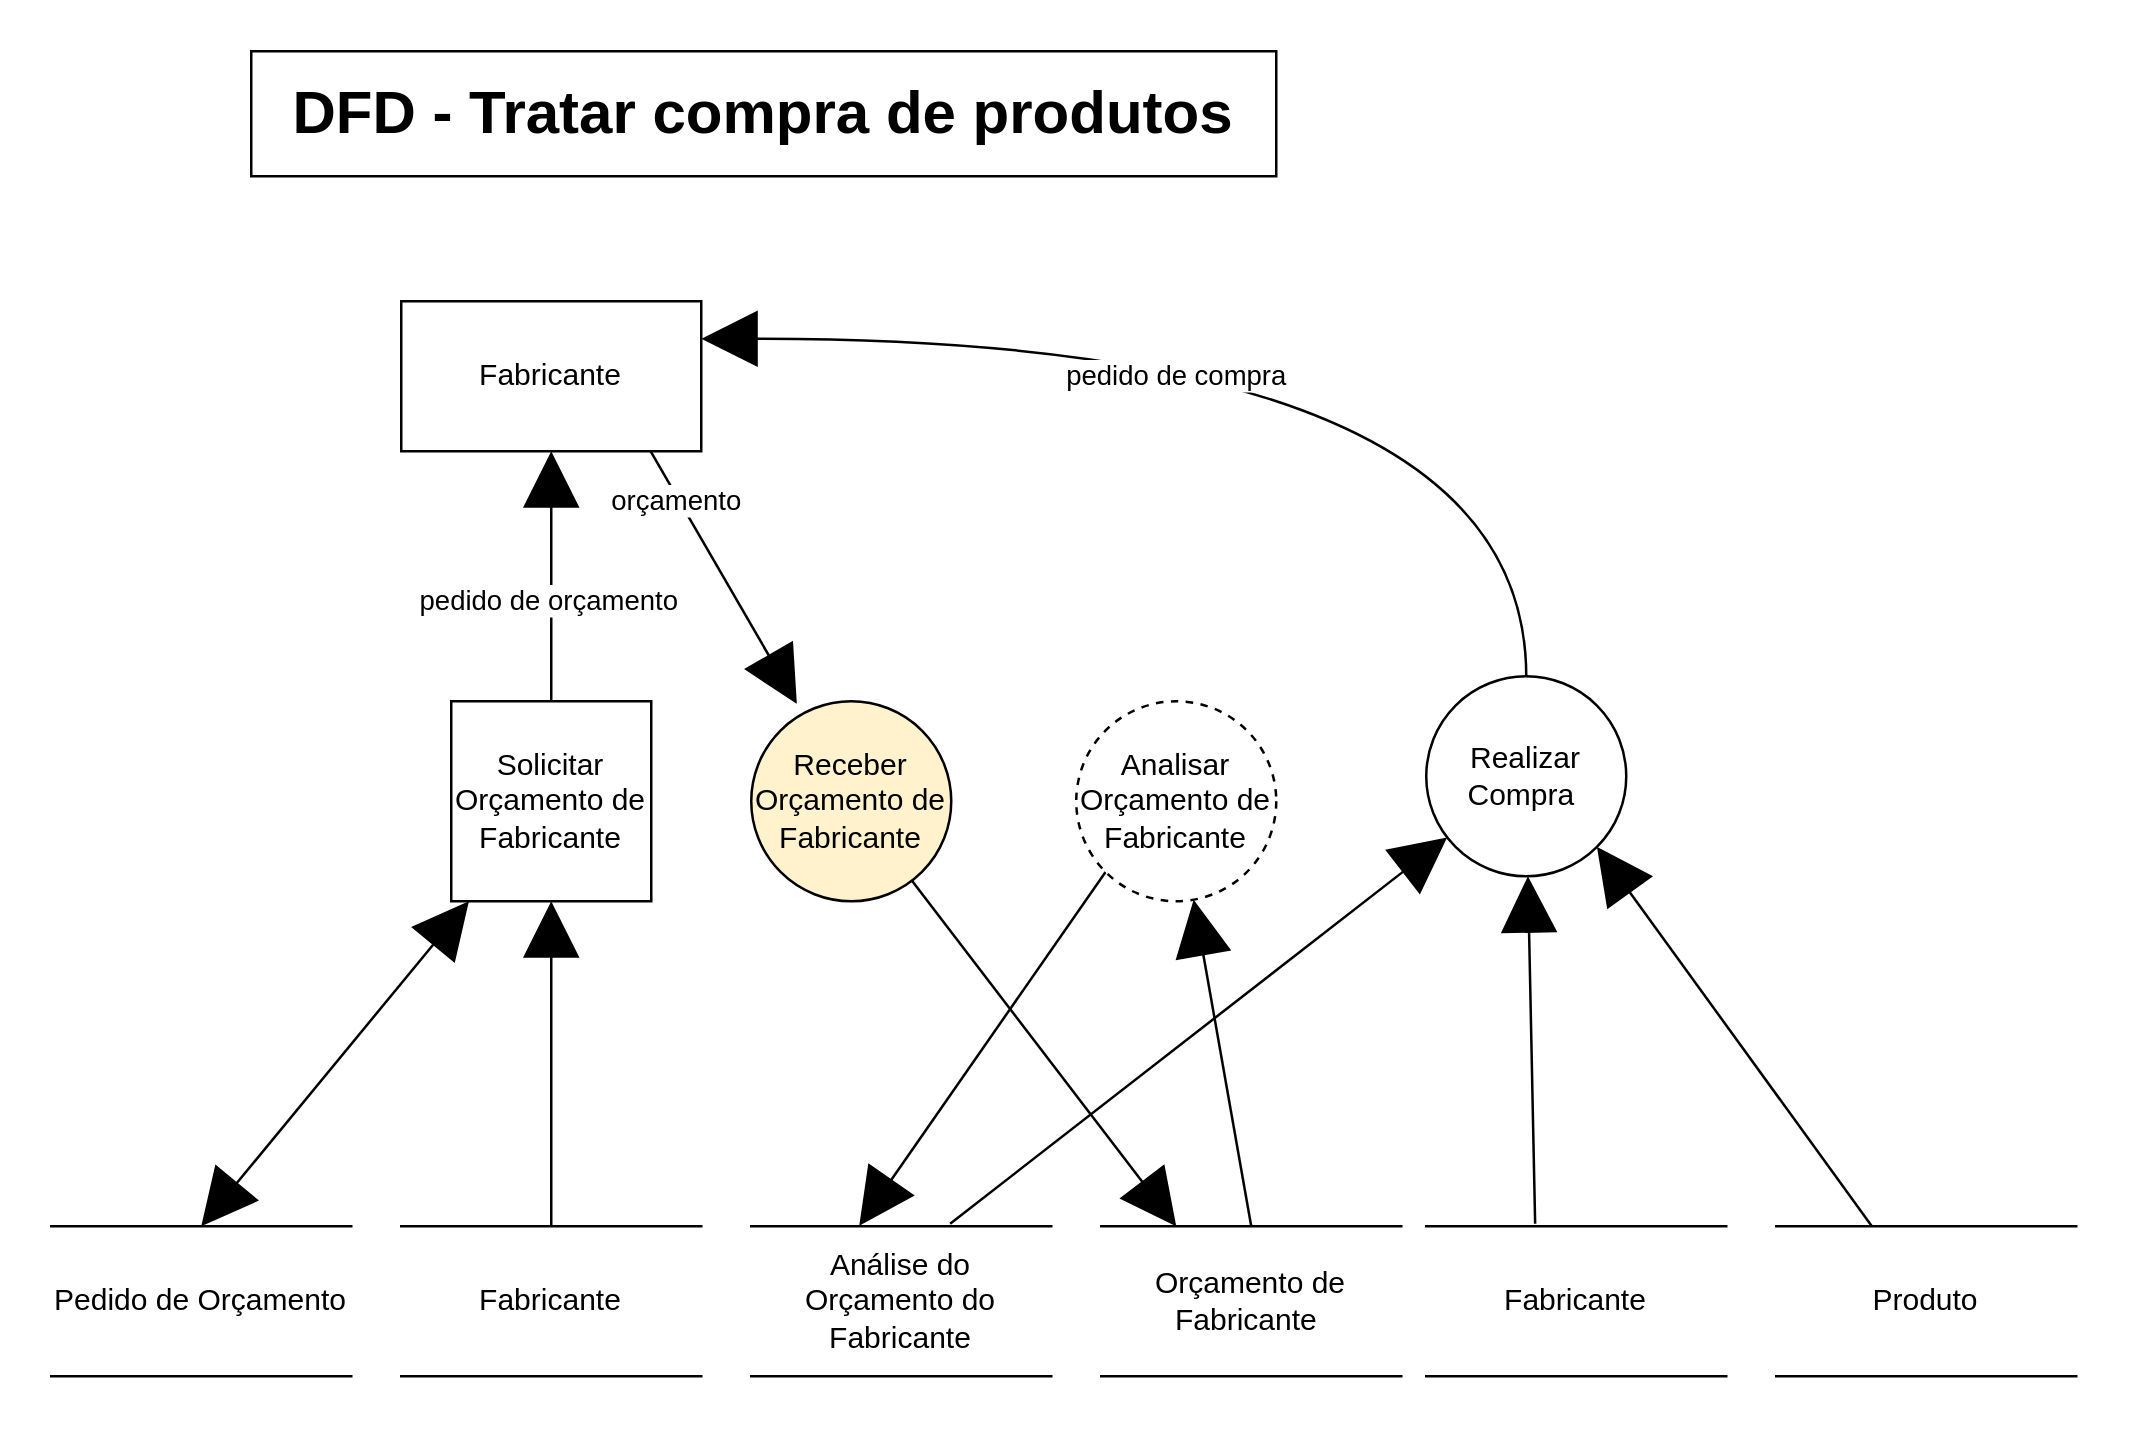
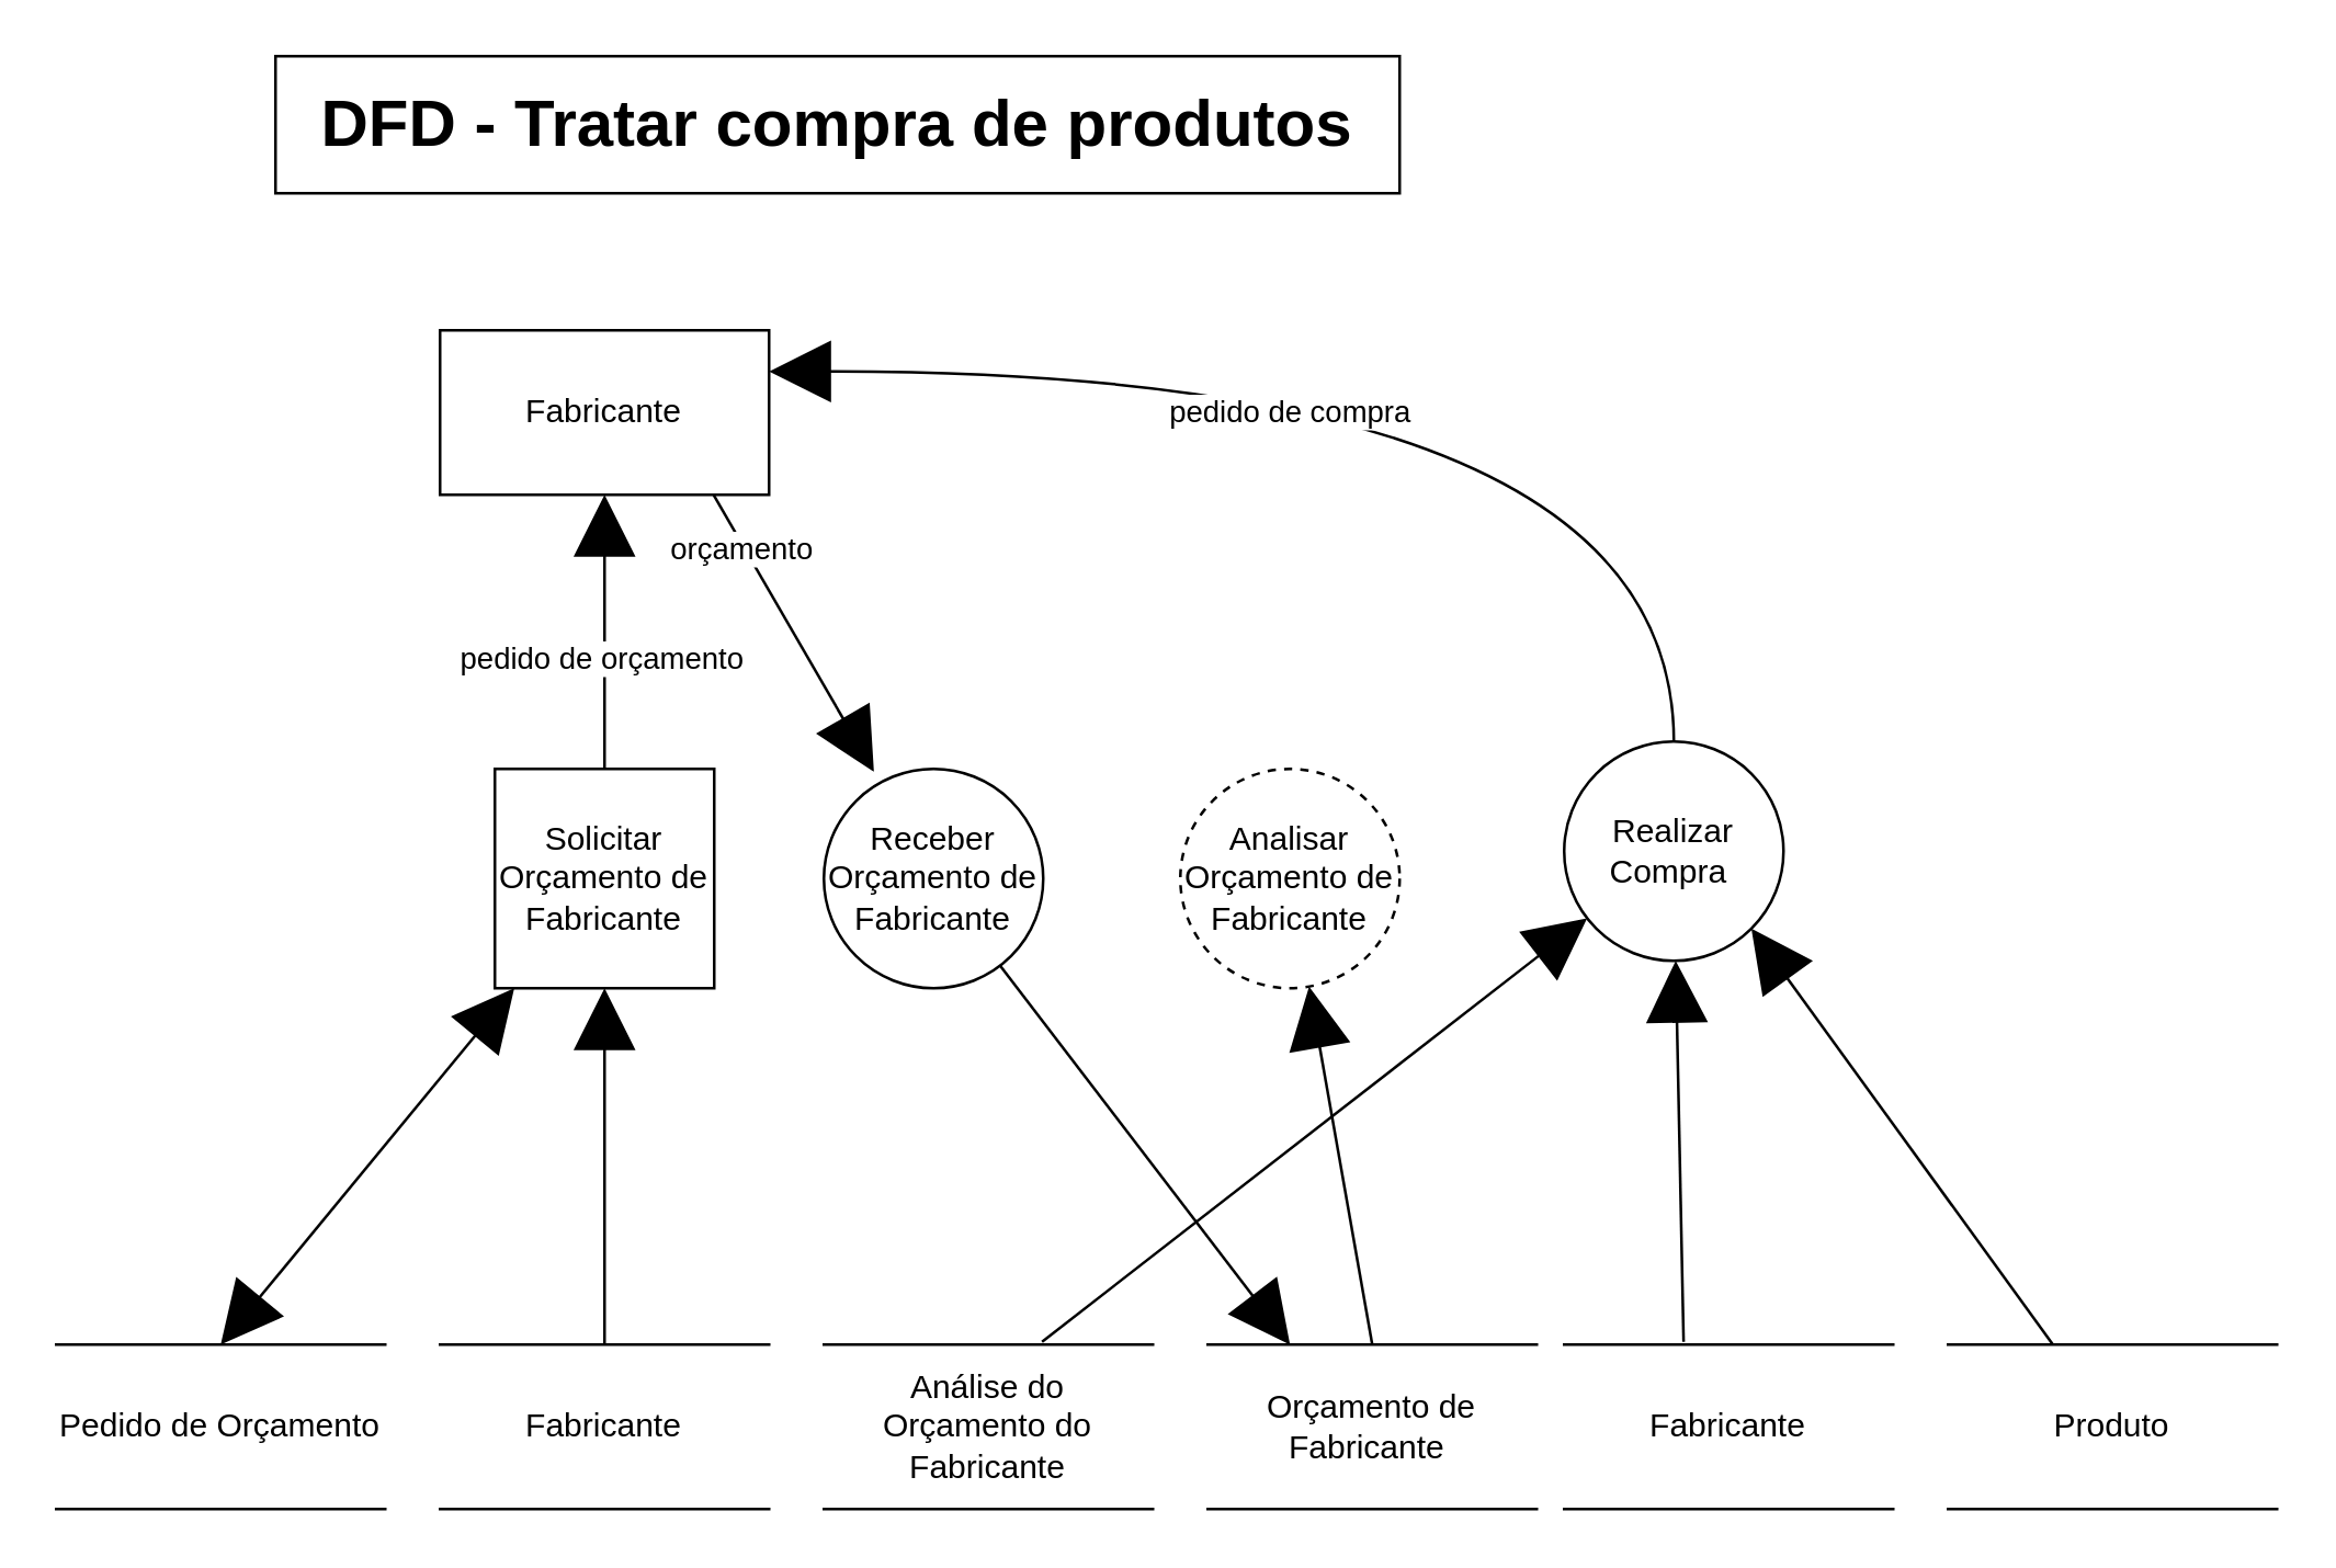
  <mxCell id="0" />
  <mxCell id="1" parent="0" />
  <mxCell id="2" value="&lt;span style=&quot;font-size: 24px ; font-weight: 700&quot;&gt;DFD - Tratar&lt;/span&gt;&lt;span style=&quot;font-size: 24px&quot;&gt;&lt;b&gt;&amp;nbsp;compra de produtos&lt;/b&gt;&lt;/span&gt;" style="rounded=0;whiteSpace=wrap;html=1;" parent="1" vertex="1"><mxGeometry x="100" y="20" width="410" height="50" as="geometry" /></mxCell>
  <mxCell id="3" value="Fabricante" style="shape=partialRectangle;whiteSpace=wrap;html=1;left=0;right=0;fillColor=none;" parent="1" vertex="1"><mxGeometry x="160" y="490" width="120" height="60" as="geometry" /></mxCell>
  <mxCell id="4" value="Fabricante" style="rounded=0;whiteSpace=wrap;html=1;" parent="1" vertex="1"><mxGeometry x="160" y="120" width="120" height="60" as="geometry" /></mxCell>
  <mxCell id="5" style="edgeStyle=orthogonalEdgeStyle;rounded=0;orthogonalLoop=1;jettySize=auto;html=1;entryX=0.5;entryY=1;entryDx=0;entryDy=0;endArrow=block;endFill=1;endSize=20;" parent="1" source="9" target="4" edge="1"><mxGeometry relative="1" as="geometry" /></mxCell>
  <mxCell id="6" value="pedido de orçamento" style="edgeLabel;html=1;align=center;verticalAlign=middle;resizable=0;points=[];" parent="5" vertex="1" connectable="0"><mxGeometry x="-0.18" y="2" relative="1" as="geometry"><mxPoint as="offset" /></mxGeometry></mxCell>
  <mxCell id="7" style="edgeStyle=orthogonalEdgeStyle;rounded=0;orthogonalLoop=1;jettySize=auto;html=1;entryX=0.5;entryY=0;entryDx=0;entryDy=0;endArrow=none;endFill=0;endSize=20;startArrow=block;startFill=1;startSize=20;" parent="1" source="9" target="3" edge="1"><mxGeometry relative="1" as="geometry" /></mxCell>
  <mxCell id="8" style="edgeStyle=none;rounded=0;orthogonalLoop=1;jettySize=auto;html=1;entryX=0.5;entryY=0;entryDx=0;entryDy=0;startArrow=block;startFill=1;startSize=20;endArrow=block;endFill=1;endSize=20;" parent="1" source="9" target="23" edge="1"><mxGeometry relative="1" as="geometry" /></mxCell>
  <mxCell id="9" value="Solicitar Orçamento de Fabricante" style="whiteSpace=wrap;html=1;aspect=fixed;fillColor=#FFFFFF;rounded=0;" parent="1" vertex="1"><mxGeometry x="180" y="280" width="80" height="80" as="geometry" /></mxCell>
  <mxCell id="10" value="orçamento" style="rounded=0;orthogonalLoop=1;jettySize=auto;html=1;entryX=0.832;entryY=1.003;entryDx=0;entryDy=0;entryPerimeter=0;startArrow=block;startFill=1;startSize=20;endArrow=none;endFill=0;endSize=20;exitX=0.228;exitY=0.013;exitDx=0;exitDy=0;exitPerimeter=0;" parent="1" source="12" target="4" edge="1"><mxGeometry x="0.618" y="1" relative="1" as="geometry"><mxPoint as="offset" /></mxGeometry></mxCell>
  <mxCell id="11" style="edgeStyle=none;rounded=0;orthogonalLoop=1;jettySize=auto;html=1;entryX=0.25;entryY=0;entryDx=0;entryDy=0;startArrow=none;startFill=0;startSize=20;endArrow=block;endFill=1;endSize=20;" parent="1" source="12" target="16" edge="1"><mxGeometry relative="1" as="geometry" /></mxCell>
- <mxCell id="12" value="Receber Orçamento de Fabricante" style="ellipse;whiteSpace=wrap;html=1;aspect=fixed;fillColor=#fff2cc;" parent="1" vertex="1"><mxGeometry x="300" y="280" width="80" height="80" as="geometry" /></mxCell>
+ <mxCell id="12" value="Receber Orçamento de Fabricante" style="ellipse;whiteSpace=wrap;html=1;aspect=fixed;fillColor=#FFFFFF;" parent="1" vertex="1"><mxGeometry x="300" y="280" width="80" height="80" as="geometry" /></mxCell>
  <mxCell id="13" style="edgeStyle=none;rounded=0;orthogonalLoop=1;jettySize=auto;html=1;startArrow=none;startFill=0;startSize=20;endArrow=block;endFill=1;endSize=20;entryX=1;entryY=1;entryDx=0;entryDy=0;" parent="1" source="14" target="22" edge="1"><mxGeometry relative="1" as="geometry" /></mxCell>
  <mxCell id="14" value="Produto" style="shape=partialRectangle;whiteSpace=wrap;html=1;left=0;right=0;fillColor=none;" parent="1" vertex="1"><mxGeometry x="710" y="490" width="120" height="60" as="geometry" /></mxCell>
- <mxCell id="15" style="edgeStyle=none;rounded=0;orthogonalLoop=1;jettySize=auto;html=1;entryX=0;entryY=1;entryDx=0;entryDy=0;startArrow=block;startFill=1;startSize=20;endArrow=none;endFill=0;endSize=20;exitX=0.36;exitY=-0.003;exitDx=0;exitDy=0;exitPerimeter=0;" parent="1" source="24" target="18" edge="1"><mxGeometry relative="1" as="geometry"><mxPoint x="477" y="488" as="sourcePoint" /></mxGeometry></mxCell>
  <mxCell id="16" value="Orçamento de Fabricante&amp;nbsp;" style="shape=partialRectangle;whiteSpace=wrap;html=1;left=0;right=0;fillColor=none;" parent="1" vertex="1"><mxGeometry x="440" y="490" width="120" height="60" as="geometry" /></mxCell>
  <mxCell id="17" style="edgeStyle=none;rounded=0;orthogonalLoop=1;jettySize=auto;html=1;entryX=0.5;entryY=0;entryDx=0;entryDy=0;startArrow=block;startFill=1;startSize=20;endArrow=none;endFill=0;endSize=20;" parent="1" source="18" target="16" edge="1"><mxGeometry relative="1" as="geometry" /></mxCell>
  <mxCell id="18" value="Analisar Orçamento de Fabricante" style="ellipse;whiteSpace=wrap;html=1;aspect=fixed;fillColor=#FFFFFF;dashed=1;" parent="1" vertex="1"><mxGeometry x="430" y="280" width="80" height="80" as="geometry" /></mxCell>
  <mxCell id="19" style="edgeStyle=none;rounded=0;orthogonalLoop=1;jettySize=auto;html=1;entryX=0.363;entryY=-0.017;entryDx=0;entryDy=0;entryPerimeter=0;startArrow=block;startFill=1;startSize=20;endArrow=none;endFill=0;endSize=20;" parent="1" source="22" target="25" edge="1"><mxGeometry relative="1" as="geometry" /></mxCell>
  <mxCell id="20" style="edgeStyle=none;rounded=0;orthogonalLoop=1;jettySize=auto;html=1;entryX=0.663;entryY=-0.017;entryDx=0;entryDy=0;entryPerimeter=0;startArrow=block;startFill=1;startSize=20;endArrow=none;endFill=0;endSize=20;" parent="1" source="22" target="24" edge="1"><mxGeometry relative="1" as="geometry" /></mxCell>
  <mxCell id="21" value="pedido de compra" style="edgeStyle=orthogonalEdgeStyle;rounded=0;orthogonalLoop=1;jettySize=auto;html=1;entryX=1;entryY=0.25;entryDx=0;entryDy=0;endArrow=block;endFill=1;curved=1;endSize=20;" parent="1" source="22" target="4" edge="1"><mxGeometry x="0.183" y="15" relative="1" as="geometry"><Array as="points"><mxPoint x="610" y="135" /></Array><mxPoint as="offset" /></mxGeometry></mxCell>
  <mxCell id="22" value="Realizar Compra&amp;nbsp;" style="ellipse;whiteSpace=wrap;html=1;aspect=fixed;fillColor=#FFFFFF;" parent="1" vertex="1"><mxGeometry x="570" y="270" width="80" height="80" as="geometry" /></mxCell>
  <mxCell id="23" value="Pedido de Orçamento" style="shape=partialRectangle;whiteSpace=wrap;html=1;left=0;right=0;fillColor=none;" parent="1" vertex="1"><mxGeometry x="20" y="490" width="120" height="60" as="geometry" /></mxCell>
  <mxCell id="24" value="Análise do Orçamento do Fabricante" style="shape=partialRectangle;whiteSpace=wrap;html=1;left=0;right=0;fillColor=none;rotation=0;" parent="1" vertex="1"><mxGeometry x="300" y="490" width="120" height="60" as="geometry" /></mxCell>
  <mxCell id="25" value="Fabricante" style="shape=partialRectangle;whiteSpace=wrap;html=1;left=0;right=0;fillColor=none;" parent="1" vertex="1"><mxGeometry x="570" y="490" width="120" height="60" as="geometry" /></mxCell>
